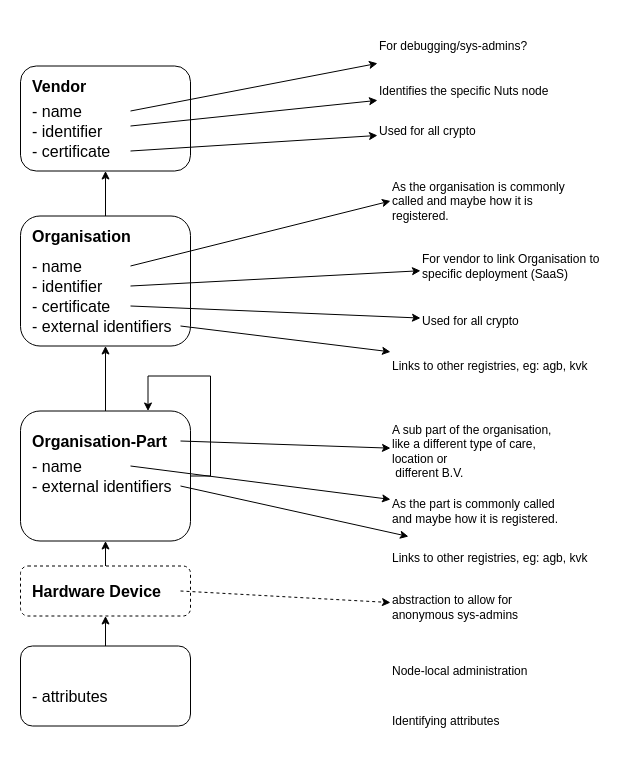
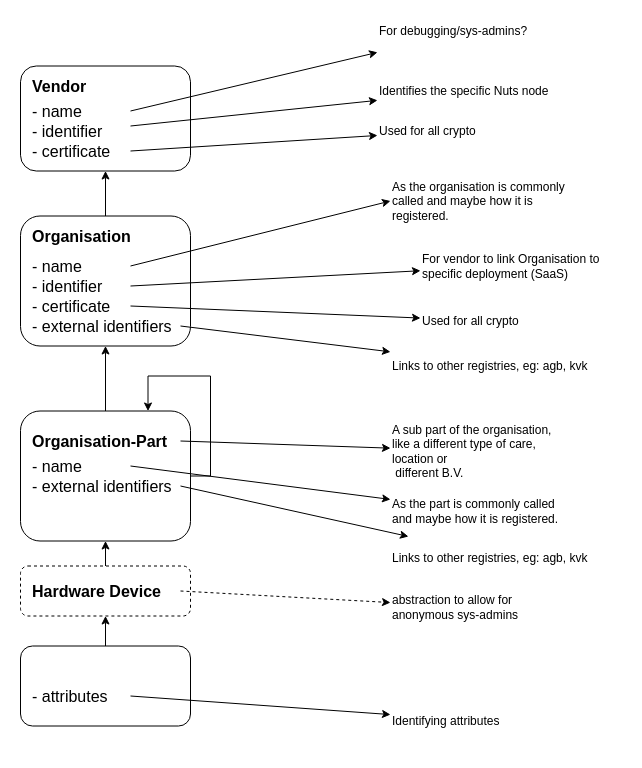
  <mxCell id="0" />
  <mxCell id="1" parent="0" />
  <mxCell id="2" value="" style="rounded=1;whiteSpace=wrap;html=1;" vertex="1" parent="1"><mxGeometry x="20" y="65.5" width="170" height="105" as="geometry" /></mxCell>
  <mxCell id="3" style="edgeStyle=none;rounded=0;orthogonalLoop=1;jettySize=auto;html=1;exitX=0.5;exitY=0;exitDx=0;exitDy=0;entryX=0.5;entryY=1;entryDx=0;entryDy=0;" edge="1" parent="1" source="4" target="6"><mxGeometry relative="1" as="geometry" /></mxCell>
  <mxCell id="4" value="" style="rounded=1;whiteSpace=wrap;html=1;" vertex="1" parent="1"><mxGeometry x="20" y="645.5" width="170" height="80" as="geometry" /></mxCell>
  <mxCell id="5" style="edgeStyle=orthogonalEdgeStyle;rounded=0;orthogonalLoop=1;jettySize=auto;html=1;exitX=0.5;exitY=0;exitDx=0;exitDy=0;" edge="1" parent="1" source="6" target="8"><mxGeometry relative="1" as="geometry" /></mxCell>
  <mxCell id="6" value="" style="rounded=1;whiteSpace=wrap;html=1;dashed=1;" vertex="1" parent="1"><mxGeometry x="20" y="565.5" width="170" height="50" as="geometry" /></mxCell>
  <mxCell id="7" style="edgeStyle=orthogonalEdgeStyle;rounded=0;orthogonalLoop=1;jettySize=auto;html=1;exitX=0.5;exitY=0;exitDx=0;exitDy=0;entryX=0.5;entryY=1;entryDx=0;entryDy=0;" edge="1" parent="1" source="8" target="10"><mxGeometry relative="1" as="geometry" /></mxCell>
  <mxCell id="8" value="" style="rounded=1;whiteSpace=wrap;html=1;" vertex="1" parent="1"><mxGeometry x="20" y="410.5" width="170" height="130" as="geometry" /></mxCell>
  <mxCell id="9" style="edgeStyle=none;rounded=0;orthogonalLoop=1;jettySize=auto;html=1;exitX=0.5;exitY=0;exitDx=0;exitDy=0;" edge="1" parent="1" source="10" target="2"><mxGeometry relative="1" as="geometry" /></mxCell>
  <mxCell id="10" value="" style="rounded=1;whiteSpace=wrap;html=1;" vertex="1" parent="1"><mxGeometry x="20" y="215.5" width="170" height="130" as="geometry" /></mxCell>
  <mxCell id="11" value="For vendor to link Organisation to specific deployment (SaaS)" style="text;html=1;strokeColor=none;fillColor=none;align=left;verticalAlign=middle;whiteSpace=wrap;rounded=0;" vertex="1" parent="1"><mxGeometry x="420" y="235.5" width="180" height="60" as="geometry" /></mxCell>
  <mxCell id="12" value="As the organisation is commonly called and maybe how it is registered." style="text;html=1;strokeColor=none;fillColor=none;align=left;verticalAlign=middle;whiteSpace=wrap;rounded=0;" vertex="1" parent="1"><mxGeometry x="390" y="175.5" width="180" height="50" as="geometry" /></mxCell>
  <mxCell id="13" value="Used for all crypto" style="text;html=1;strokeColor=none;fillColor=none;align=left;verticalAlign=middle;whiteSpace=wrap;rounded=0;direction=south;" vertex="1" parent="1"><mxGeometry x="420" y="305.5" width="142" height="30" as="geometry" /></mxCell>
  <mxCell id="14" value="&lt;font style=&quot;font-size: 16px&quot;&gt;&lt;b&gt;Organisation&lt;/b&gt;&lt;/font&gt;" style="text;html=1;strokeColor=none;fillColor=none;align=left;verticalAlign=middle;whiteSpace=wrap;rounded=0;" vertex="1" parent="1"><mxGeometry x="30" y="220.5" width="180" height="30" as="geometry" /></mxCell>
  <mxCell id="15" style="rounded=0;orthogonalLoop=1;jettySize=auto;html=1;exitX=1;exitY=0.5;exitDx=0;exitDy=0;entryX=0;entryY=0.5;entryDx=0;entryDy=0;" edge="1" parent="1" source="16" target="12"><mxGeometry relative="1" as="geometry" /></mxCell>
  <mxCell id="16" value="&lt;font style=&quot;font-size: 16px&quot;&gt;- name&lt;/font&gt;" style="text;html=1;strokeColor=none;fillColor=none;align=left;verticalAlign=middle;whiteSpace=wrap;rounded=0;" vertex="1" parent="1"><mxGeometry x="30" y="255.5" width="100" height="20" as="geometry" /></mxCell>
  <mxCell id="17" style="edgeStyle=none;rounded=0;orthogonalLoop=1;jettySize=auto;html=1;exitX=1;exitY=0.5;exitDx=0;exitDy=0;" edge="1" parent="1" source="18" target="11"><mxGeometry relative="1" as="geometry" /></mxCell>
  <mxCell id="18" value="&lt;font style=&quot;font-size: 16px&quot;&gt;- identifier&lt;/font&gt;" style="text;html=1;strokeColor=none;fillColor=none;align=left;verticalAlign=middle;whiteSpace=wrap;rounded=0;" vertex="1" parent="1"><mxGeometry x="30" y="275.5" width="100" height="20" as="geometry" /></mxCell>
  <mxCell id="19" style="edgeStyle=none;rounded=0;orthogonalLoop=1;jettySize=auto;html=1;exitX=1;exitY=0.5;exitDx=0;exitDy=0;" edge="1" parent="1" source="20" target="13"><mxGeometry relative="1" as="geometry" /></mxCell>
  <mxCell id="20" value="&lt;font style=&quot;font-size: 16px&quot;&gt;- certificate&lt;/font&gt;" style="text;html=1;strokeColor=none;fillColor=none;align=left;verticalAlign=middle;whiteSpace=wrap;rounded=0;" vertex="1" parent="1"><mxGeometry x="30" y="295.5" width="100" height="20" as="geometry" /></mxCell>
  <mxCell id="21" style="edgeStyle=none;rounded=0;orthogonalLoop=1;jettySize=auto;html=1;exitX=1;exitY=0.5;exitDx=0;exitDy=0;" edge="1" parent="1" source="22" target="23"><mxGeometry relative="1" as="geometry" /></mxCell>
  <mxCell id="22" value="&lt;font style=&quot;font-size: 16px&quot;&gt;&lt;b&gt;Organisation-Part&lt;/b&gt;&lt;/font&gt;" style="text;html=1;strokeColor=none;fillColor=none;align=left;verticalAlign=middle;whiteSpace=wrap;rounded=0;" vertex="1" parent="1"><mxGeometry x="30" y="425.5" width="150" height="30" as="geometry" /></mxCell>
  <mxCell id="23" value="A sub part of the organisation, like a different type of care, location or&lt;br&gt;&amp;nbsp;different B.V." style="text;html=1;strokeColor=none;fillColor=none;align=left;verticalAlign=middle;whiteSpace=wrap;rounded=0;" vertex="1" parent="1"><mxGeometry x="390" y="425.5" width="167" height="50" as="geometry" /></mxCell>
  <mxCell id="24" style="edgeStyle=none;rounded=0;orthogonalLoop=1;jettySize=auto;html=1;exitX=1;exitY=0.5;exitDx=0;exitDy=0;" edge="1" parent="1" source="25" target="26"><mxGeometry relative="1" as="geometry" /></mxCell>
  <mxCell id="25" value="&lt;font style=&quot;font-size: 16px&quot;&gt;- name&lt;/font&gt;" style="text;html=1;strokeColor=none;fillColor=none;align=left;verticalAlign=middle;whiteSpace=wrap;rounded=0;" vertex="1" parent="1"><mxGeometry x="30" y="455.5" width="100" height="20" as="geometry" /></mxCell>
  <mxCell id="26" value="As the part is commonly called and maybe how it is registered." style="text;html=1;strokeColor=none;fillColor=none;align=left;verticalAlign=middle;whiteSpace=wrap;rounded=0;" vertex="1" parent="1"><mxGeometry x="390" y="485.5" width="180" height="50" as="geometry" /></mxCell>
  <mxCell id="27" style="edgeStyle=none;rounded=0;orthogonalLoop=1;jettySize=auto;html=1;exitX=1;exitY=0.5;exitDx=0;exitDy=0;" edge="1" parent="1" source="28" target="29"><mxGeometry relative="1" as="geometry" /></mxCell>
  <mxCell id="28" value="&lt;font style=&quot;font-size: 16px&quot;&gt;- external identifiers&lt;/font&gt;" style="text;html=1;strokeColor=none;fillColor=none;align=left;verticalAlign=middle;whiteSpace=wrap;rounded=0;" vertex="1" parent="1"><mxGeometry x="30" y="315.5" width="150" height="20" as="geometry" /></mxCell>
  <mxCell id="29" value="Links to other registries, eg: agb, kvk" style="text;html=1;strokeColor=none;fillColor=none;align=left;verticalAlign=middle;whiteSpace=wrap;rounded=0;" vertex="1" parent="1"><mxGeometry x="390" y="335.5" width="230" height="60" as="geometry" /></mxCell>
  <mxCell id="30" style="edgeStyle=none;rounded=0;orthogonalLoop=1;jettySize=auto;html=1;exitX=1;exitY=0.5;exitDx=0;exitDy=0;" edge="1" parent="1" source="31" target="50"><mxGeometry relative="1" as="geometry" /></mxCell>
  <mxCell id="31" value="&lt;font style=&quot;font-size: 16px&quot;&gt;- external identifiers&lt;/font&gt;" style="text;html=1;strokeColor=none;fillColor=none;align=left;verticalAlign=middle;whiteSpace=wrap;rounded=0;" vertex="1" parent="1"><mxGeometry x="30" y="475.5" width="150" height="20" as="geometry" /></mxCell>
  <mxCell id="32" style="edgeStyle=orthogonalEdgeStyle;rounded=0;orthogonalLoop=1;jettySize=auto;html=1;exitX=1;exitY=0.5;exitDx=0;exitDy=0;entryX=0.75;entryY=0;entryDx=0;entryDy=0;" edge="1" parent="1" source="8" target="8"><mxGeometry relative="1" as="geometry"><Array as="points"><mxPoint x="210" y="475.5" /><mxPoint x="210" y="375.5" /><mxPoint x="148" y="375.5" /></Array></mxGeometry></mxCell>
  <mxCell id="33" style="rounded=0;orthogonalLoop=1;jettySize=auto;html=1;exitX=1;exitY=0.5;exitDx=0;exitDy=0;dashed=1;" edge="1" parent="1" source="34" target="35"><mxGeometry relative="1" as="geometry" /></mxCell>
  <mxCell id="34" value="&lt;font style=&quot;font-size: 16px&quot;&gt;&lt;b&gt;Hardware Device&lt;/b&gt;&lt;/font&gt;" style="text;html=1;strokeColor=none;fillColor=none;align=left;verticalAlign=middle;whiteSpace=wrap;rounded=0;" vertex="1" parent="1"><mxGeometry x="30" y="575.5" width="150" height="30" as="geometry" /></mxCell>
  <mxCell id="35" value="abstraction to allow for anonymous sys-admins" style="text;html=1;strokeColor=none;fillColor=none;align=left;verticalAlign=middle;whiteSpace=wrap;rounded=0;" vertex="1" parent="1"><mxGeometry x="390" y="582" width="180" height="50" as="geometry" /></mxCell>
+ <mxCell id="36" style="rounded=0;orthogonalLoop=1;jettySize=auto;html=1;exitX=1;exitY=0.5;exitDx=0;exitDy=0;" edge="1" parent="1" source="37" target="39"><mxGeometry relative="1" as="geometry" /></mxCell>
  <mxCell id="37" value="&lt;font style=&quot;font-size: 16px&quot;&gt;- attributes&lt;/font&gt;" style="text;html=1;strokeColor=none;fillColor=none;align=left;verticalAlign=middle;whiteSpace=wrap;rounded=0;" vertex="1" parent="1"><mxGeometry x="30" y="685.5" width="100" height="20" as="geometry" /></mxCell>
- <mxCell id="38" value="Node-local administration" style="text;html=1;strokeColor=none;fillColor=none;align=left;verticalAlign=middle;whiteSpace=wrap;rounded=0;" vertex="1" parent="1"><mxGeometry x="390" y="645.5" width="180" height="50" as="geometry" /></mxCell>
  <mxCell id="39" value="Identifying attributes" style="text;html=1;strokeColor=none;fillColor=none;align=left;verticalAlign=middle;whiteSpace=wrap;rounded=0;" vertex="1" parent="1"><mxGeometry x="390" y="695.5" width="180" height="50" as="geometry" /></mxCell>
  <mxCell id="40" value="&lt;font style=&quot;font-size: 16px&quot;&gt;&lt;b&gt;Vendor&lt;/b&gt;&lt;/font&gt;" style="text;html=1;strokeColor=none;fillColor=none;align=left;verticalAlign=middle;whiteSpace=wrap;rounded=0;" vertex="1" parent="1"><mxGeometry x="30" y="70.5" width="180" height="30" as="geometry" /></mxCell>
  <mxCell id="41" style="edgeStyle=none;rounded=0;orthogonalLoop=1;jettySize=auto;html=1;exitX=1;exitY=0.5;exitDx=0;exitDy=0;" edge="1" parent="1" source="42" target="47"><mxGeometry relative="1" as="geometry" /></mxCell>
  <mxCell id="42" value="&lt;font style=&quot;font-size: 16px&quot;&gt;- name&lt;/font&gt;" style="text;html=1;strokeColor=none;fillColor=none;align=left;verticalAlign=middle;whiteSpace=wrap;rounded=0;" vertex="1" parent="1"><mxGeometry x="30" y="100.5" width="100" height="20" as="geometry" /></mxCell>
  <mxCell id="43" style="edgeStyle=none;rounded=0;orthogonalLoop=1;jettySize=auto;html=1;exitX=1;exitY=0.25;exitDx=0;exitDy=0;" edge="1" parent="1" source="44" target="48"><mxGeometry relative="1" as="geometry" /></mxCell>
  <mxCell id="44" value="&lt;font style=&quot;font-size: 16px&quot;&gt;- identifier&lt;/font&gt;" style="text;html=1;strokeColor=none;fillColor=none;align=left;verticalAlign=middle;whiteSpace=wrap;rounded=0;" vertex="1" parent="1"><mxGeometry x="30" y="120.5" width="100" height="20" as="geometry" /></mxCell>
  <mxCell id="45" style="edgeStyle=none;rounded=0;orthogonalLoop=1;jettySize=auto;html=1;exitX=1;exitY=0.5;exitDx=0;exitDy=0;" edge="1" parent="1" source="46" target="49"><mxGeometry relative="1" as="geometry" /></mxCell>
  <mxCell id="46" value="&lt;font style=&quot;font-size: 16px&quot;&gt;- certificate&lt;/font&gt;" style="text;html=1;strokeColor=none;fillColor=none;align=left;verticalAlign=middle;whiteSpace=wrap;rounded=0;" vertex="1" parent="1"><mxGeometry x="30" y="140.5" width="100" height="20" as="geometry" /></mxCell>
- <mxCell id="47" value="For debugging/sys-admins?" style="text;html=1;strokeColor=none;fillColor=none;align=left;verticalAlign=middle;whiteSpace=wrap;rounded=0;" vertex="1" parent="1"><mxGeometry x="377" y="20.5" width="180" height="50" as="geometry" /></mxCell>
+ <mxCell id="47" value="For debugging/sys-admins?" style="text;html=1;strokeColor=none;fillColor=none;align=left;verticalAlign=middle;whiteSpace=wrap;rounded=0;" vertex="1" parent="1"><mxGeometry x="377" y="5.5" width="180" height="50" as="geometry" /></mxCell>
  <mxCell id="48" value="Identifies the specific Nuts node" style="text;html=1;strokeColor=none;fillColor=none;align=left;verticalAlign=middle;whiteSpace=wrap;rounded=0;" vertex="1" parent="1"><mxGeometry x="377" y="70.5" width="180" height="40" as="geometry" /></mxCell>
  <mxCell id="49" value="Used for all crypto" style="text;html=1;strokeColor=none;fillColor=none;align=left;verticalAlign=middle;whiteSpace=wrap;rounded=0;direction=south;" vertex="1" parent="1"><mxGeometry x="377" y="115.5" width="142" height="30" as="geometry" /></mxCell>
  <mxCell id="50" value="Links to other registries, eg: agb, kvk" style="text;html=1;strokeColor=none;fillColor=none;align=left;verticalAlign=middle;whiteSpace=wrap;rounded=0;" vertex="1" parent="1"><mxGeometry x="390" y="536" width="230" height="43" as="geometry" /></mxCell>
